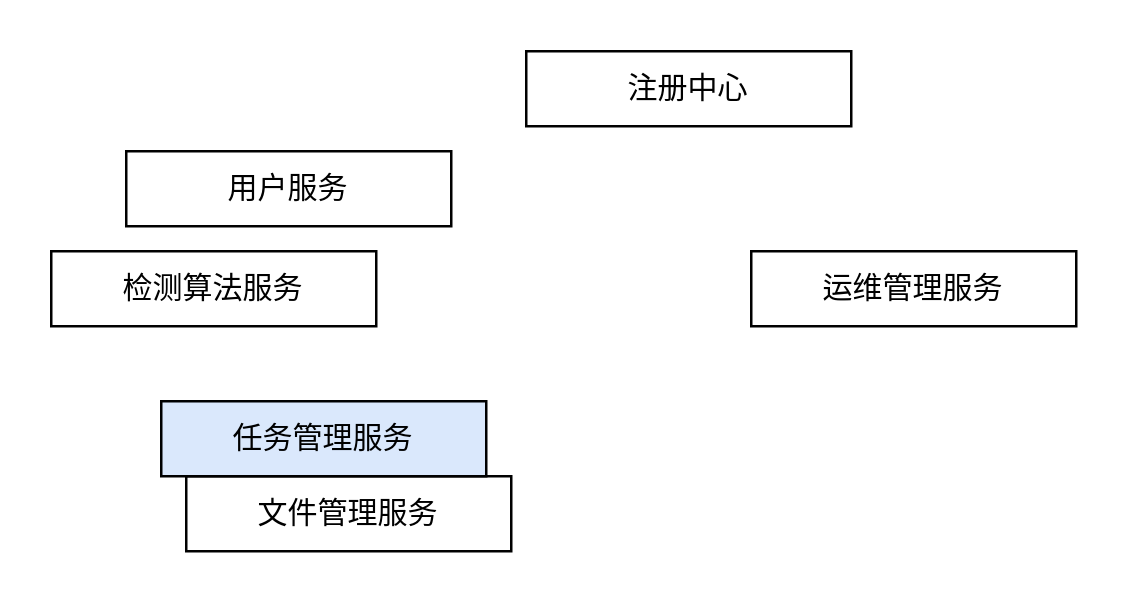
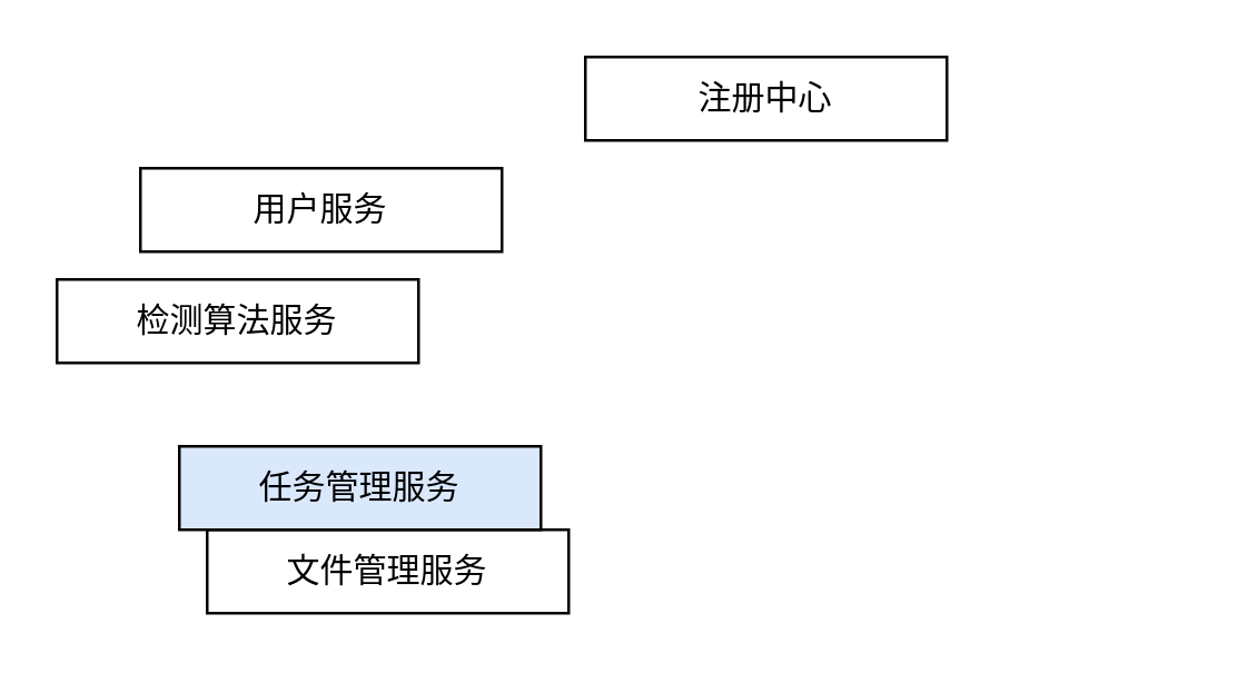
  <mxCell id="0" />
  <mxCell id="1" parent="0" />
  <mxCell id="2" value="注册中心" style="rounded=0;whiteSpace=wrap;html=1;" vertex="1" parent="1"><mxGeometry x="210" y="20" width="130" height="30" as="geometry" /></mxCell>
  <mxCell id="3" value="用户服务" style="rounded=0;whiteSpace=wrap;html=1;" vertex="1" parent="1"><mxGeometry x="50" y="60" width="130" height="30" as="geometry" /></mxCell>
- <mxCell id="4" value="运维管理服务" style="rounded=0;whiteSpace=wrap;html=1;" vertex="1" parent="1"><mxGeometry x="300" y="100" width="130" height="30" as="geometry" /></mxCell>
  <mxCell id="5" value="文件管理服务" style="rounded=0;whiteSpace=wrap;html=1;" vertex="1" parent="1"><mxGeometry x="74" y="190" width="130" height="30" as="geometry" /></mxCell>
  <mxCell id="6" value="任务管理服务" style="rounded=0;whiteSpace=wrap;html=1;fillColor=#dae8fc;" vertex="1" parent="1"><mxGeometry x="64" y="160" width="130" height="30" as="geometry" /></mxCell>
  <mxCell id="7" value="检测算法服务" style="rounded=0;whiteSpace=wrap;html=1;" vertex="1" parent="1"><mxGeometry x="20" y="100" width="130" height="30" as="geometry" /></mxCell>
